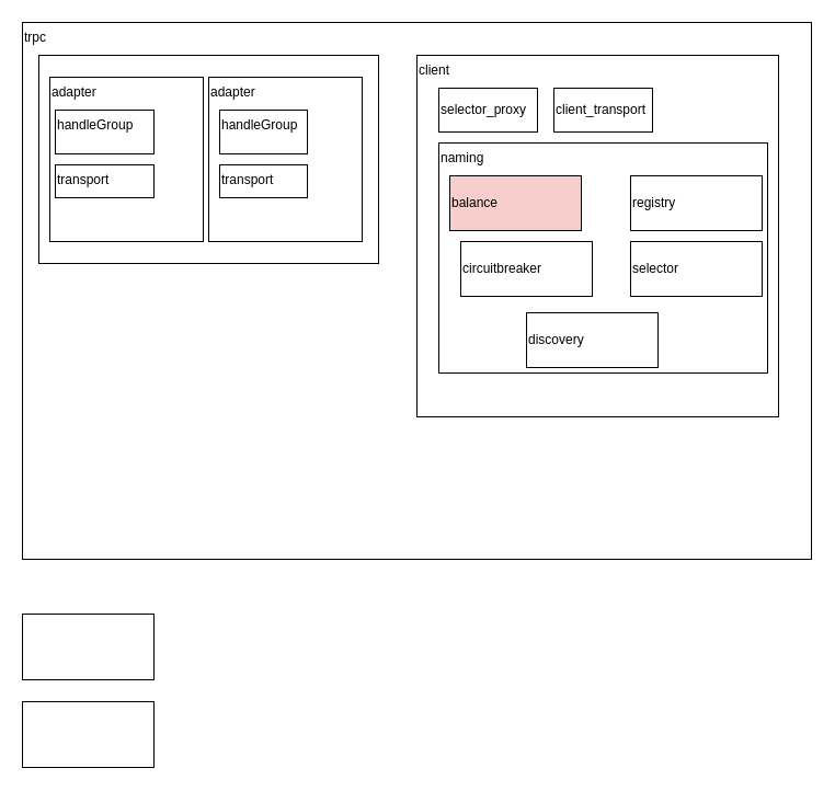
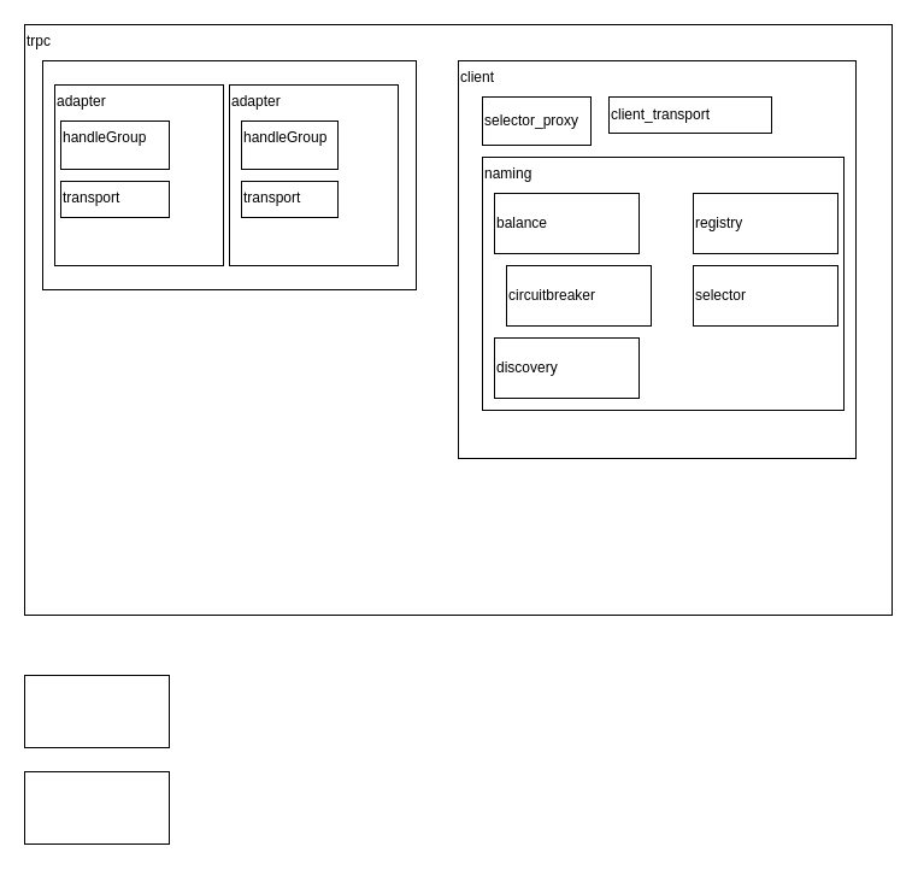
  <mxCell id="0" />
  <mxCell id="1" parent="0" />
  <mxCell id="2" value="trpc" style="rounded=0;whiteSpace=wrap;html=1;align=left;verticalAlign=top;" parent="1" vertex="1"><mxGeometry x="20" y="20" width="720" height="490" as="geometry" /></mxCell>
  <mxCell id="3" value="client" style="whiteSpace=wrap;html=1;aspect=fixed;align=left;verticalAlign=top;" parent="1" vertex="1"><mxGeometry x="380" y="50" width="330" height="330" as="geometry" /></mxCell>
  <mxCell id="4" value="" style="rounded=0;whiteSpace=wrap;html=1;align=left;" parent="1" vertex="1"><mxGeometry x="20" y="560" width="120" height="60" as="geometry" /></mxCell>
  <mxCell id="5" value="" style="rounded=0;whiteSpace=wrap;html=1;align=left;" parent="1" vertex="1"><mxGeometry x="20" y="640" width="120" height="60" as="geometry" /></mxCell>
  <mxCell id="6" value="" style="rounded=0;whiteSpace=wrap;html=1;align=left;" parent="1" vertex="1"><mxGeometry x="35" y="50" width="310" height="190" as="geometry" /></mxCell>
  <mxCell id="7" value="adapter" style="rounded=0;whiteSpace=wrap;html=1;align=left;verticalAlign=top;" parent="1" vertex="1"><mxGeometry x="45" y="70" width="140" height="150" as="geometry" /></mxCell>
  <mxCell id="8" value="adapter" style="rounded=0;whiteSpace=wrap;html=1;align=left;verticalAlign=top;" parent="1" vertex="1"><mxGeometry x="190" y="70" width="140" height="150" as="geometry" /></mxCell>
  <mxCell id="9" value="handleGroup" style="rounded=0;whiteSpace=wrap;html=1;align=left;verticalAlign=top;" parent="1" vertex="1"><mxGeometry x="200" y="100" width="80" height="40" as="geometry" /></mxCell>
  <mxCell id="10" value="transport" style="rounded=0;whiteSpace=wrap;html=1;align=left;verticalAlign=top;" parent="1" vertex="1"><mxGeometry x="200" y="150" width="80" height="30" as="geometry" /></mxCell>
  <mxCell id="11" value="transport" style="rounded=0;whiteSpace=wrap;html=1;align=left;verticalAlign=top;" parent="1" vertex="1"><mxGeometry x="50" y="150" width="90" height="30" as="geometry" /></mxCell>
  <mxCell id="12" value="handleGroup" style="rounded=0;whiteSpace=wrap;html=1;align=left;verticalAlign=top;" parent="1" vertex="1"><mxGeometry x="50" y="100" width="90" height="40" as="geometry" /></mxCell>
  <mxCell id="13" value="naming" style="rounded=0;whiteSpace=wrap;html=1;align=left;verticalAlign=top;" vertex="1" parent="1"><mxGeometry x="400" y="130" width="300" height="210" as="geometry" /></mxCell>
- <mxCell id="14" value="balance" style="rounded=0;whiteSpace=wrap;html=1;align=left;fillColor=#f8cecc;" vertex="1" parent="1"><mxGeometry x="410" y="160" width="120" height="50" as="geometry" /></mxCell>
+ <mxCell id="14" value="balance" style="rounded=0;whiteSpace=wrap;html=1;align=left;" vertex="1" parent="1"><mxGeometry x="410" y="160" width="120" height="50" as="geometry" /></mxCell>
  <mxCell id="15" value="circuitbreaker" style="rounded=0;whiteSpace=wrap;html=1;align=left;" vertex="1" parent="1"><mxGeometry x="420" y="220" width="120" height="50" as="geometry" /></mxCell>
- <mxCell id="16" value="discovery" style="rounded=0;whiteSpace=wrap;html=1;align=left;" vertex="1" parent="1"><mxGeometry x="480" y="285" width="120" height="50" as="geometry" /></mxCell>
+ <mxCell id="16" value="discovery" style="rounded=0;whiteSpace=wrap;html=1;align=left;" vertex="1" parent="1"><mxGeometry x="410" y="280" width="120" height="50" as="geometry" /></mxCell>
  <mxCell id="17" value="registry" style="rounded=0;whiteSpace=wrap;html=1;align=left;" vertex="1" parent="1"><mxGeometry x="575" y="160" width="120" height="50" as="geometry" /></mxCell>
  <mxCell id="18" value="selector" style="rounded=0;whiteSpace=wrap;html=1;align=left;" vertex="1" parent="1"><mxGeometry x="575" y="220" width="120" height="50" as="geometry" /></mxCell>
  <mxCell id="19" value="selector_proxy" style="rounded=0;whiteSpace=wrap;html=1;align=left;" vertex="1" parent="1"><mxGeometry x="400" y="80" width="90" height="40" as="geometry" /></mxCell>
- <mxCell id="20" value="client_transport" style="rounded=0;whiteSpace=wrap;html=1;align=left;" vertex="1" parent="1"><mxGeometry x="505" y="80" width="90" height="40" as="geometry" /></mxCell>
+ <mxCell id="20" value="client_transport" style="rounded=0;whiteSpace=wrap;html=1;align=left;" vertex="1" parent="1"><mxGeometry x="505" y="80" width="135" height="30" as="geometry" /></mxCell>
